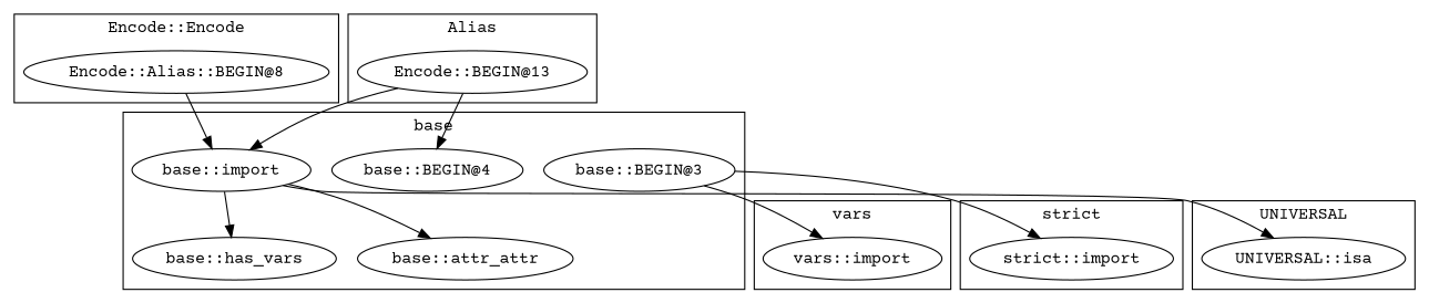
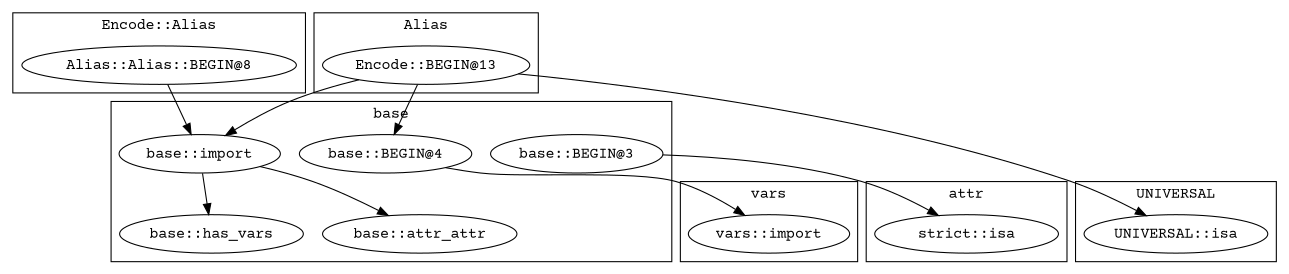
  digraph {
    fontname="Courier Prime"
    node [fontname="Courier Prime"]
    edge [fontname="Courier Prime"]
    "base::BEGIN@3"
    "base::BEGIN@4"
    n3 [label="base::has_vars"]
    n4 [label="base::attr_attr"]
    "base::import"
    "Encode::BEGIN@13"
    "vars::import"
-   "strict::import"
+   "strict::import" [label="strict::isa"]
    "UNIVERSAL::isa"
-   "Encode::Alias::BEGIN@8"
+   "Encode::Alias::BEGIN@8" [label="Alias::Alias::BEGIN@8"]
    subgraph cluster_1 {
      label=base
      "base::BEGIN@3"
      "base::BEGIN@4"
      n3
      n4
      "base::import"
    }
    subgraph cluster_2 {
      label=Alias
      "Encode::BEGIN@13"
    }
    subgraph cluster_3 {
      label=vars
      "vars::import"
    }
    subgraph cluster_4 {
-     label="strict"
+     label=attr
      "strict::import"
    }
    subgraph cluster_5 {
      label=UNIVERSAL
      "UNIVERSAL::isa"
    }
    subgraph cluster_6 {
-     label="Encode::Encode"
+     label="Encode::Alias"
      "Encode::Alias::BEGIN@8"
    }
    "base::BEGIN@3" -> "strict::import"
-   "base::BEGIN@3" -> "vars::import"
+   "base::BEGIN@4" -> "vars::import"
    "base::import" -> n3
    "base::import" -> n4
-   "base::import" -> "UNIVERSAL::isa"
+   "Encode::BEGIN@13" -> "UNIVERSAL::isa"
    "Encode::BEGIN@13" -> "base::BEGIN@4"
    "Encode::BEGIN@13" -> "base::import"
    "Encode::Alias::BEGIN@8" -> "base::import"
  }
